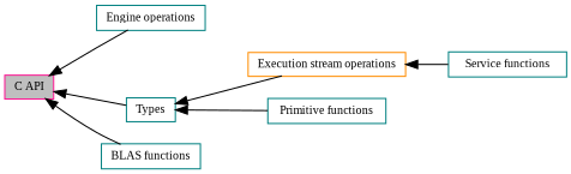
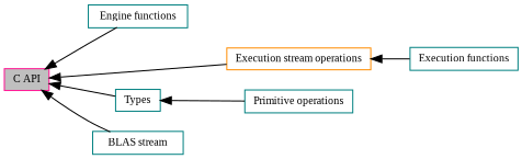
  digraph {
    fontname="Liberation Serif"
    rankdir=LR
    node [color=teal fillcolor=white fontname="Liberation Serif" fontsize=10 shape=record style=filled]
    edge [dir=back fontname="Liberation Serif" fontsize=10 labelfontname=Helvetica labelfontsize=10 shape=plaintext style=solid]
    n1 [color=deeppink fillcolor=grey75 fontcolor=black height=0.2 label="C API" width=0.4]
-   n2 [height=0.2 label="Engine operations" width=0.4]
+   n2 [height=0.2 label="Engine functions" width=0.4]
    n3 [height=0.2 label=Types width=0.4]
    n4 [color=darkorange height=0.2 label="Execution stream operations" width=0.4]
-   n5 [height=0.2 label="BLAS functions" width=0.4]
-   n6 [height=0.2 label="Primitive functions" width=0.4]
-   n7 [height=0.2 label="Service functions" width=0.4]
+   n5 [height=0.2 label="BLAS stream" width=0.4]
+   n6 [height=0.2 label="Primitive operations" width=0.4]
+   n7 [height=0.2 label="Execution functions" width=0.4]
    n1 -> n2
    n1 -> n3
-   n3 -> n4
+   n1 -> n4
    n1 -> n5
    n3 -> n6
    n4 -> n7
  }
